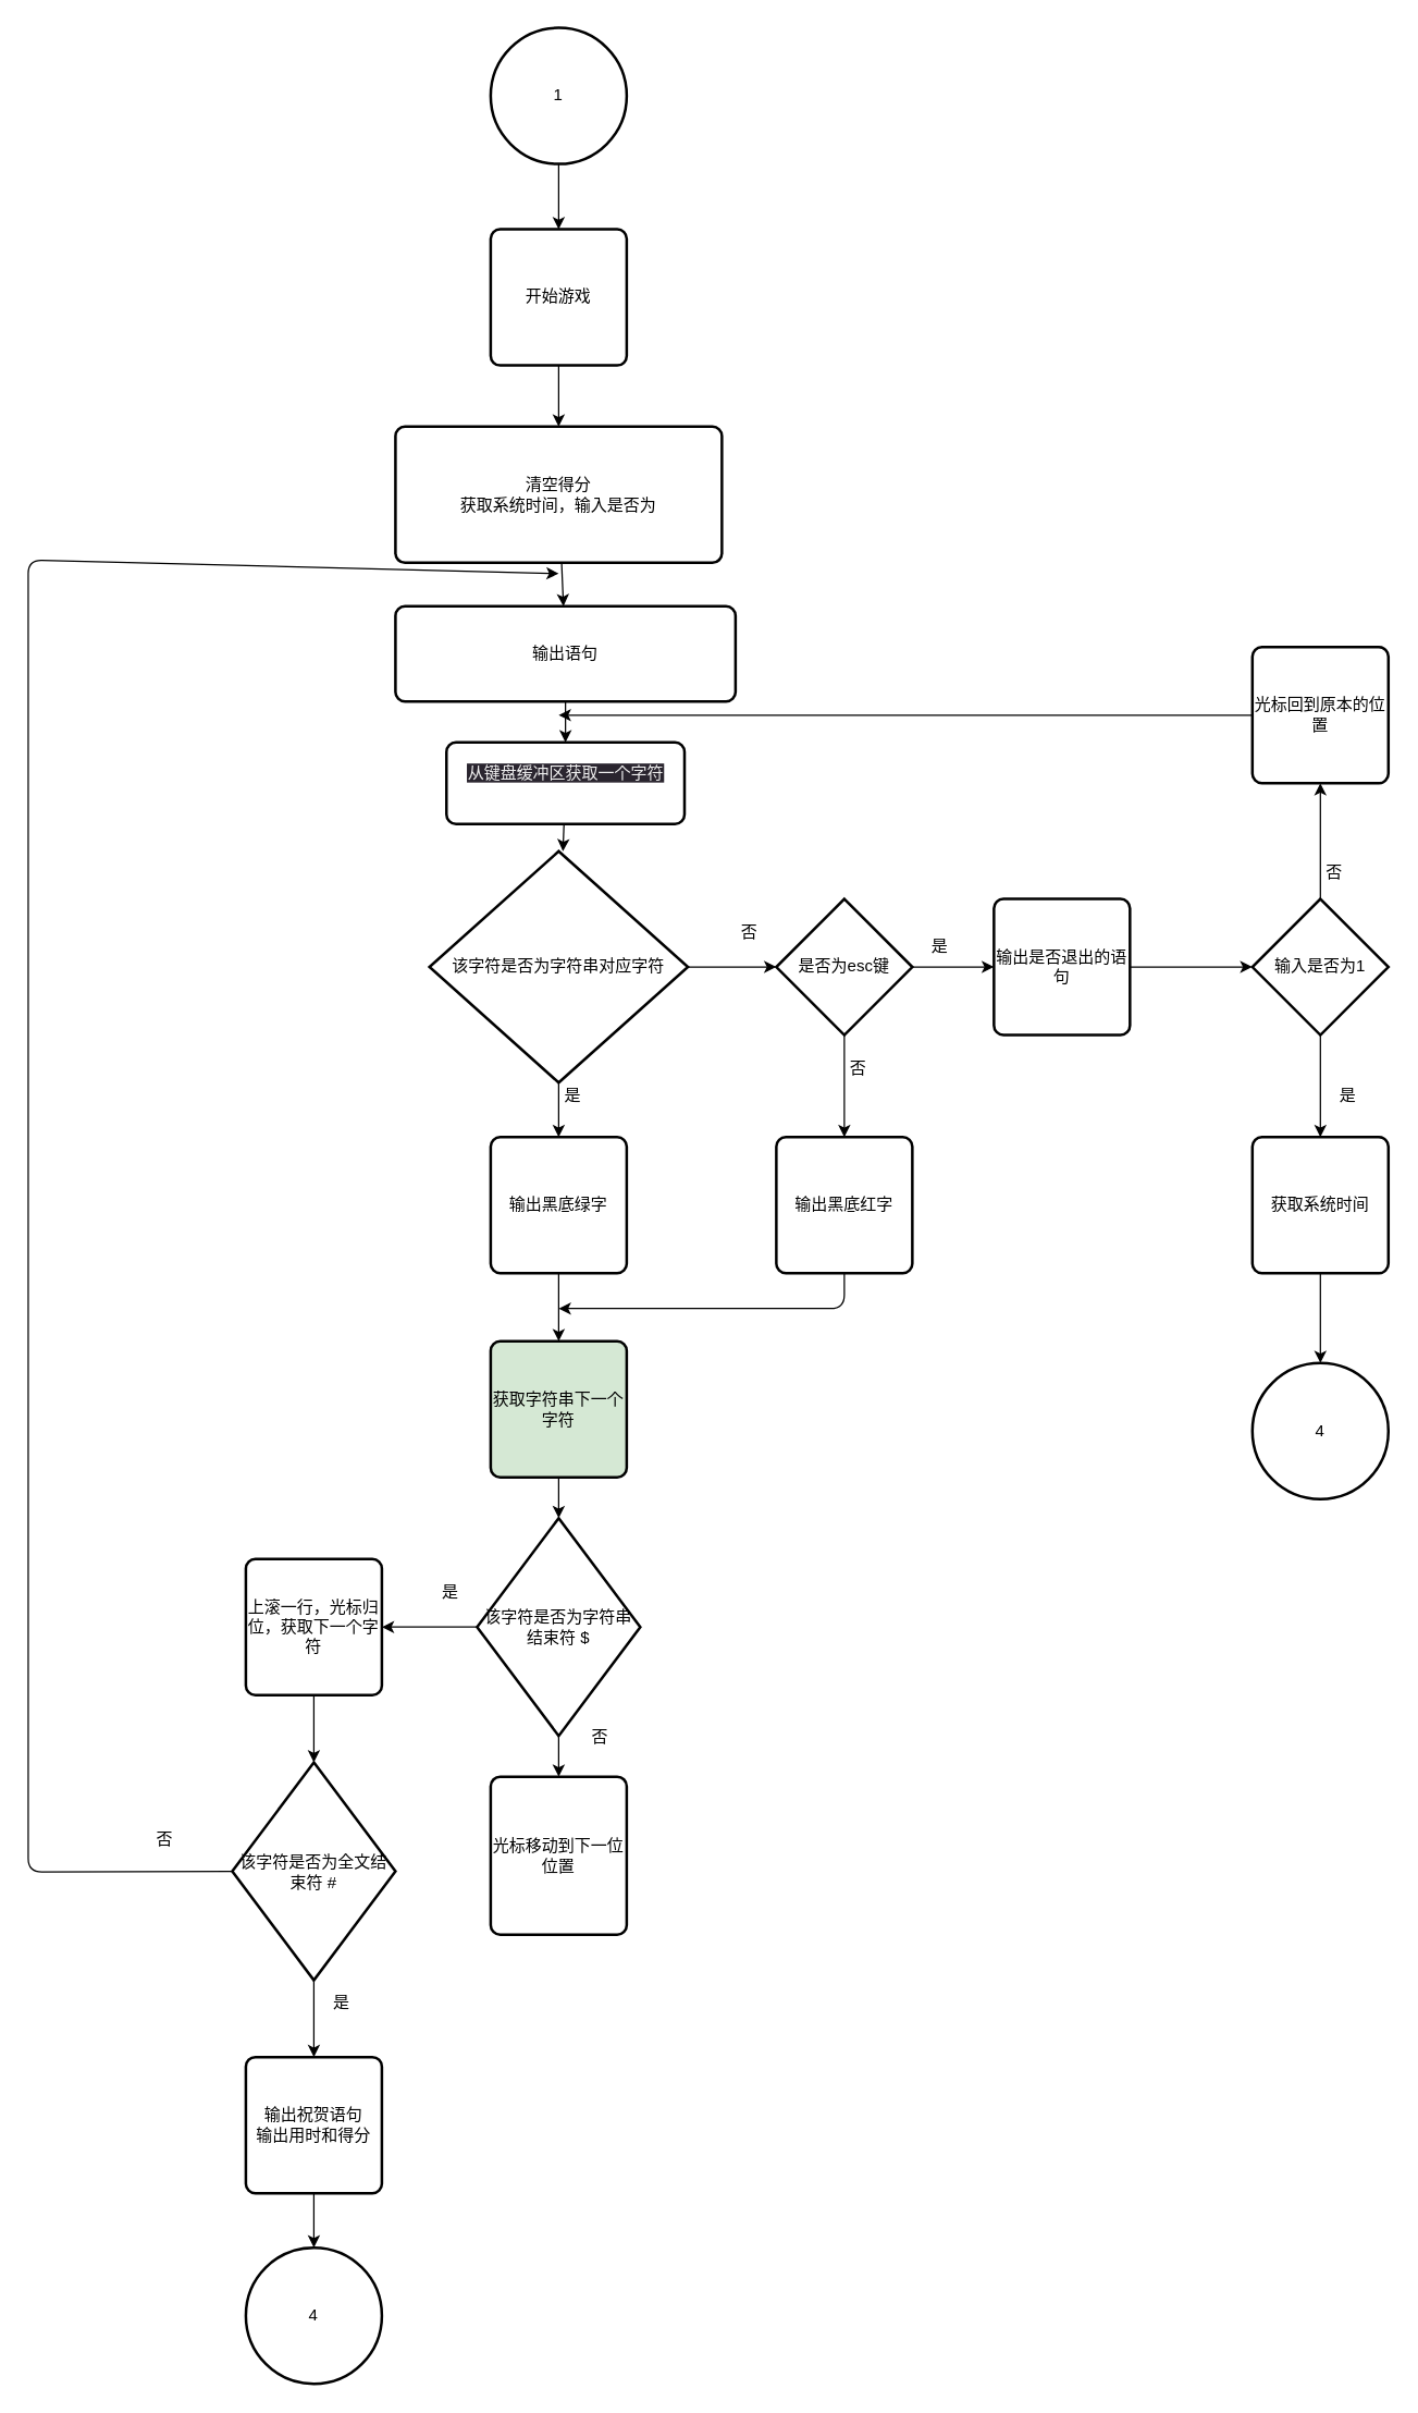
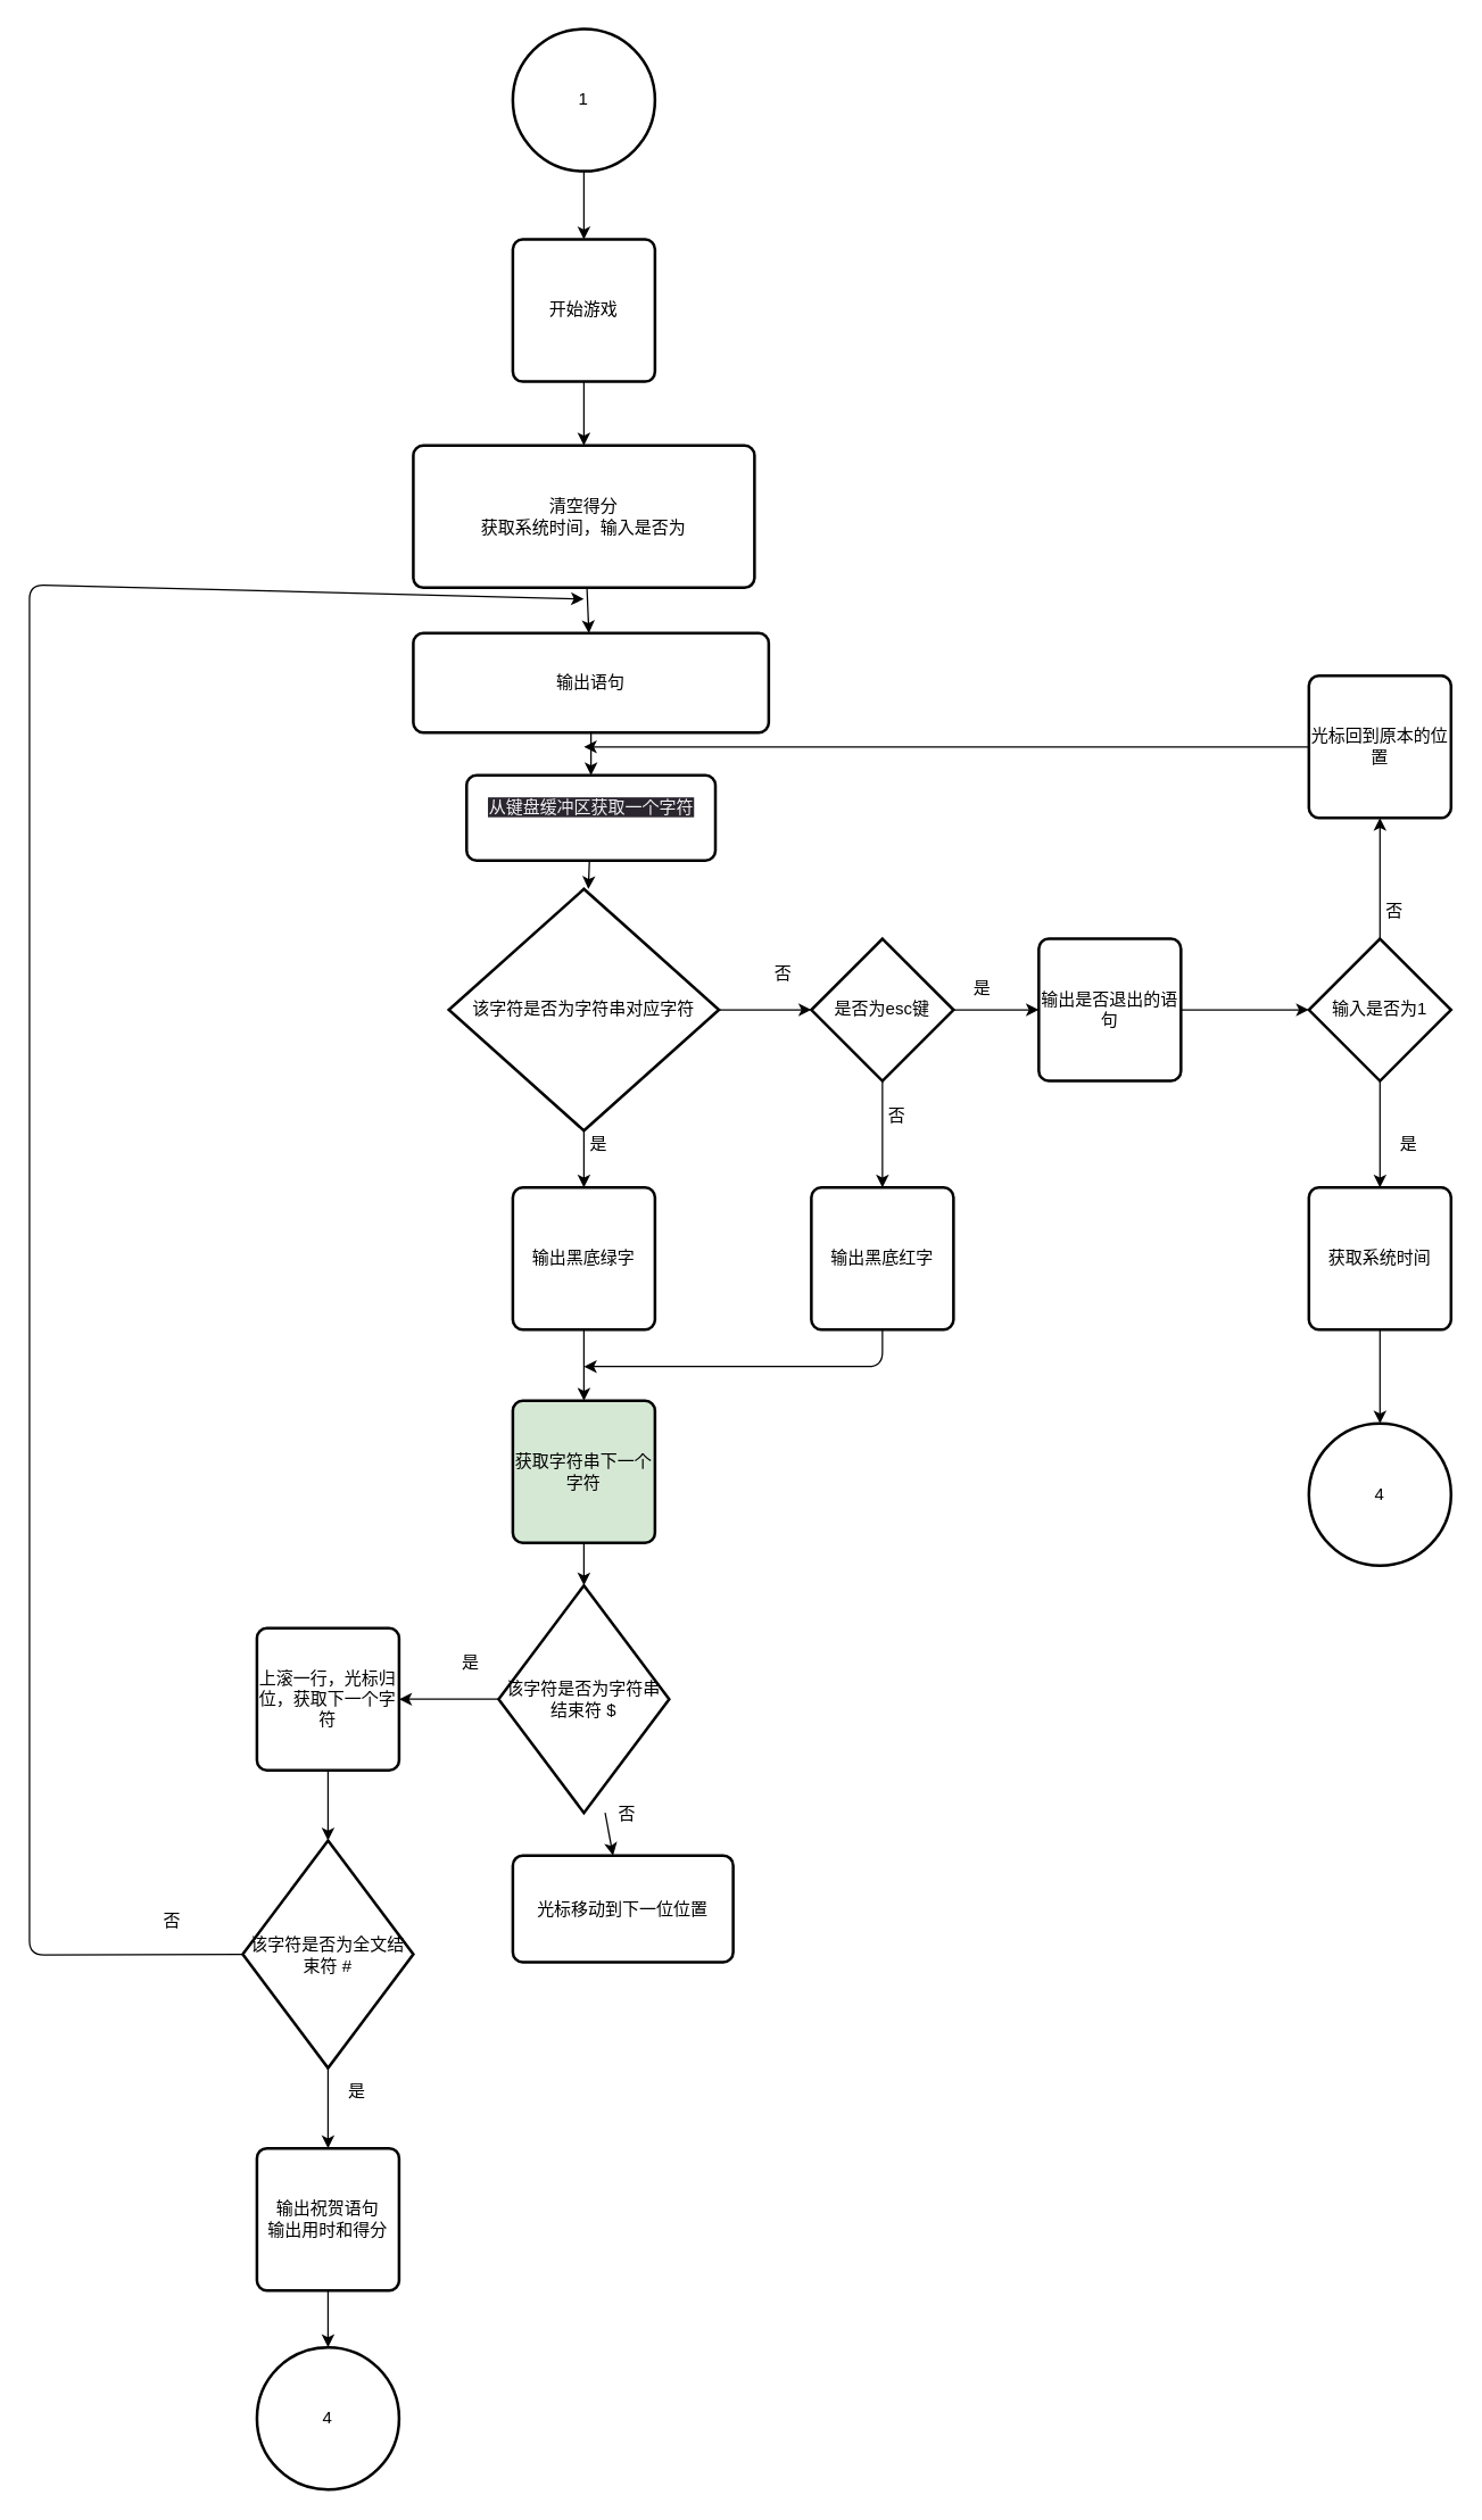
  <mxCell id="0" />
  <mxCell id="1" parent="0" />
  <mxCell id="2" style="edgeStyle=none;html=1;" edge="1" parent="1" source="3" target="5"><mxGeometry relative="1" as="geometry"><mxPoint x="410" y="323" as="targetPoint" /></mxGeometry></mxCell>
  <mxCell id="3" value="开始游戏" style="rounded=1;whiteSpace=wrap;html=1;absoluteArcSize=1;arcSize=14;strokeWidth=2;" vertex="1" parent="1"><mxGeometry x="360" y="168" width="100" height="100" as="geometry" /></mxCell>
  <mxCell id="4" style="edgeStyle=none;html=1;" edge="1" parent="1" source="5" target="40"><mxGeometry relative="1" as="geometry"><mxPoint x="410" y="445" as="targetPoint" /></mxGeometry></mxCell>
  <mxCell id="5" value="清空得分&lt;br&gt;获取系统时间，输入是否为" style="rounded=1;whiteSpace=wrap;html=1;absoluteArcSize=1;arcSize=14;strokeWidth=2;" vertex="1" parent="1"><mxGeometry x="290" y="313" width="240" height="100" as="geometry" /></mxCell>
  <mxCell id="6" style="edgeStyle=none;html=1;" edge="1" parent="1" source="8" target="10"><mxGeometry relative="1" as="geometry"><mxPoint x="410" y="855" as="targetPoint" /></mxGeometry></mxCell>
  <mxCell id="7" style="edgeStyle=none;html=1;" edge="1" parent="1" source="8" target="15"><mxGeometry relative="1" as="geometry"><mxPoint x="600" y="710" as="targetPoint" /></mxGeometry></mxCell>
  <mxCell id="8" value="该字符是否为字符串对应字符" style="strokeWidth=2;html=1;shape=mxgraph.flowchart.decision;whiteSpace=wrap;" vertex="1" parent="1"><mxGeometry x="315" y="625" width="190" height="170" as="geometry" /></mxCell>
  <mxCell id="9" style="edgeStyle=none;html=1;" edge="1" parent="1" source="10" target="32"><mxGeometry relative="1" as="geometry"><mxPoint x="410" y="995" as="targetPoint" /></mxGeometry></mxCell>
  <mxCell id="10" value="输出黑底绿字" style="rounded=1;whiteSpace=wrap;html=1;absoluteArcSize=1;arcSize=14;strokeWidth=2;" vertex="1" parent="1"><mxGeometry x="360" y="835" width="100" height="100" as="geometry" /></mxCell>
  <mxCell id="11" value="是" style="text;html=1;align=center;verticalAlign=middle;resizable=0;points=[];autosize=1;strokeColor=none;fillColor=none;" vertex="1" parent="1"><mxGeometry x="400" y="790" width="40" height="30" as="geometry" /></mxCell>
  <mxCell id="12" value="否" style="text;html=1;align=center;verticalAlign=middle;resizable=0;points=[];autosize=1;strokeColor=none;fillColor=none;" vertex="1" parent="1"><mxGeometry x="530" y="670" width="40" height="30" as="geometry" /></mxCell>
  <mxCell id="13" style="edgeStyle=none;html=1;" edge="1" parent="1" source="15" target="17"><mxGeometry relative="1" as="geometry"><mxPoint x="720" y="710" as="targetPoint" /></mxGeometry></mxCell>
  <mxCell id="14" style="edgeStyle=none;html=1;" edge="1" parent="1" source="15" target="24"><mxGeometry relative="1" as="geometry"><mxPoint x="620" y="835" as="targetPoint" /></mxGeometry></mxCell>
  <mxCell id="15" value="是否为esc键" style="strokeWidth=2;html=1;shape=mxgraph.flowchart.decision;whiteSpace=wrap;" vertex="1" parent="1"><mxGeometry x="570" y="660" width="100" height="100" as="geometry" /></mxCell>
  <mxCell id="16" style="edgeStyle=none;html=1;" edge="1" parent="1" source="17" target="21"><mxGeometry relative="1" as="geometry"><mxPoint x="780" y="795" as="targetPoint" /></mxGeometry></mxCell>
  <mxCell id="17" value="输出是否退出的语句" style="rounded=1;whiteSpace=wrap;html=1;absoluteArcSize=1;arcSize=14;strokeWidth=2;" vertex="1" parent="1"><mxGeometry x="730" y="660" width="100" height="100" as="geometry" /></mxCell>
  <mxCell id="18" value="是" style="text;html=1;align=center;verticalAlign=middle;resizable=0;points=[];autosize=1;strokeColor=none;fillColor=none;" vertex="1" parent="1"><mxGeometry x="670" y="680" width="40" height="30" as="geometry" /></mxCell>
  <mxCell id="19" style="edgeStyle=none;html=1;" edge="1" parent="1" source="21" target="27"><mxGeometry relative="1" as="geometry"><mxPoint x="970" y="835" as="targetPoint" /></mxGeometry></mxCell>
  <mxCell id="20" style="edgeStyle=none;html=1;" edge="1" parent="1" source="21" target="30"><mxGeometry relative="1" as="geometry"><mxPoint x="970" y="585" as="targetPoint" /></mxGeometry></mxCell>
  <mxCell id="21" value="输入是否为1" style="strokeWidth=2;html=1;shape=mxgraph.flowchart.decision;whiteSpace=wrap;" vertex="1" parent="1"><mxGeometry x="920" y="660" width="100" height="100" as="geometry" /></mxCell>
  <mxCell id="22" value="否" style="text;html=1;align=center;verticalAlign=middle;resizable=0;points=[];autosize=1;strokeColor=none;fillColor=none;" vertex="1" parent="1"><mxGeometry x="610" y="770" width="40" height="30" as="geometry" /></mxCell>
  <mxCell id="23" style="edgeStyle=none;html=1;" edge="1" parent="1" source="24"><mxGeometry relative="1" as="geometry"><mxPoint x="410" y="961" as="targetPoint" /><Array as="points"><mxPoint x="620" y="961" /></Array></mxGeometry></mxCell>
  <mxCell id="24" value="输出黑底红字" style="rounded=1;whiteSpace=wrap;html=1;absoluteArcSize=1;arcSize=14;strokeWidth=2;" vertex="1" parent="1"><mxGeometry x="570" y="835" width="100" height="100" as="geometry" /></mxCell>
  <mxCell id="25" value="是" style="text;html=1;align=center;verticalAlign=middle;resizable=0;points=[];autosize=1;strokeColor=none;fillColor=none;" vertex="1" parent="1"><mxGeometry x="970" y="790" width="40" height="30" as="geometry" /></mxCell>
  <mxCell id="26" style="edgeStyle=none;html=1;" edge="1" parent="1" source="27" target="51"><mxGeometry relative="1" as="geometry"><mxPoint x="970" y="1011" as="targetPoint" /></mxGeometry></mxCell>
  <mxCell id="27" value="获取系统时间" style="rounded=1;whiteSpace=wrap;html=1;absoluteArcSize=1;arcSize=14;strokeWidth=2;" vertex="1" parent="1"><mxGeometry x="920" y="835" width="100" height="100" as="geometry" /></mxCell>
  <mxCell id="28" style="edgeStyle=none;html=1;startArrow=none;" edge="1" parent="1" source="42"><mxGeometry relative="1" as="geometry"><mxPoint x="410" y="585" as="targetPoint" /></mxGeometry></mxCell>
  <mxCell id="29" style="edgeStyle=none;html=1;" edge="1" parent="1" source="30"><mxGeometry relative="1" as="geometry"><mxPoint x="410" y="525" as="targetPoint" /></mxGeometry></mxCell>
  <mxCell id="30" value="光标回到原本的位置" style="rounded=1;whiteSpace=wrap;html=1;absoluteArcSize=1;arcSize=14;strokeWidth=2;" vertex="1" parent="1"><mxGeometry x="920" y="475" width="100" height="100" as="geometry" /></mxCell>
  <mxCell id="31" style="edgeStyle=none;html=1;" edge="1" parent="1" source="32" target="35"><mxGeometry relative="1" as="geometry"><mxPoint x="410" y="1135" as="targetPoint" /></mxGeometry></mxCell>
  <mxCell id="32" value="获取字符串下一个字符" style="rounded=1;whiteSpace=wrap;html=1;absoluteArcSize=1;arcSize=14;strokeWidth=2;fillColor=#d5e8d4;" vertex="1" parent="1"><mxGeometry x="360" y="985" width="100" height="100" as="geometry" /></mxCell>
  <mxCell id="33" style="edgeStyle=none;html=1;" edge="1" parent="1" source="35" target="38"><mxGeometry relative="1" as="geometry"><mxPoint x="410" y="1295" as="targetPoint" /></mxGeometry></mxCell>
  <mxCell id="34" style="edgeStyle=none;html=1;" edge="1" parent="1" source="35" target="52"><mxGeometry relative="1" as="geometry"><mxPoint x="410" y="1311" as="targetPoint" /></mxGeometry></mxCell>
  <mxCell id="35" value="该字符是否为字符串结束符 $" style="strokeWidth=2;html=1;shape=mxgraph.flowchart.decision;whiteSpace=wrap;" vertex="1" parent="1"><mxGeometry x="350" y="1115" width="120" height="160" as="geometry" /></mxCell>
  <mxCell id="36" value="是" style="text;html=1;align=center;verticalAlign=middle;resizable=0;points=[];autosize=1;strokeColor=none;fillColor=none;" vertex="1" parent="1"><mxGeometry x="310" y="1155" width="40" height="30" as="geometry" /></mxCell>
  <mxCell id="37" style="edgeStyle=none;html=1;entryX=0.5;entryY=0;entryDx=0;entryDy=0;entryPerimeter=0;" edge="1" parent="1" source="38" target="46"><mxGeometry relative="1" as="geometry" /></mxCell>
  <mxCell id="38" value="上滚一行，光标归位，获取下一个字符" style="rounded=1;whiteSpace=wrap;html=1;absoluteArcSize=1;arcSize=14;strokeWidth=2;" vertex="1" parent="1"><mxGeometry x="180" y="1145" width="100" height="100" as="geometry" /></mxCell>
  <mxCell id="39" style="edgeStyle=none;html=1;" edge="1" parent="1" source="40" target="42"><mxGeometry relative="1" as="geometry"><mxPoint x="415" y="545" as="targetPoint" /></mxGeometry></mxCell>
  <mxCell id="40" value="输出语句" style="rounded=1;whiteSpace=wrap;html=1;absoluteArcSize=1;arcSize=14;strokeWidth=2;" vertex="1" parent="1"><mxGeometry x="290" y="445" width="250" height="70" as="geometry" /></mxCell>
  <mxCell id="41" value="" style="edgeStyle=none;html=1;" edge="1" parent="1" source="42" target="8"><mxGeometry relative="1" as="geometry" /></mxCell>
  <mxCell id="42" value="&#10;&lt;span style=&quot;color: rgb(240, 240, 240); font-family: Helvetica; font-size: 12px; font-style: normal; font-variant-ligatures: normal; font-variant-caps: normal; font-weight: 400; letter-spacing: normal; orphans: 2; text-align: center; text-indent: 0px; text-transform: none; widows: 2; word-spacing: 0px; -webkit-text-stroke-width: 0px; background-color: rgb(42, 37, 47); text-decoration-thickness: initial; text-decoration-style: initial; text-decoration-color: initial; float: none; display: inline !important;&quot;&gt;从键盘缓冲区获取一个字符&lt;/span&gt;&#10;&#10;" style="rounded=1;whiteSpace=wrap;html=1;absoluteArcSize=1;arcSize=14;strokeWidth=2;" vertex="1" parent="1"><mxGeometry x="327.5" y="545" width="175" height="60" as="geometry" /></mxCell>
  <mxCell id="43" value="否" style="text;html=1;align=center;verticalAlign=middle;resizable=0;points=[];autosize=1;strokeColor=none;fillColor=none;" vertex="1" parent="1"><mxGeometry x="420" y="1261" width="40" height="30" as="geometry" /></mxCell>
  <mxCell id="44" style="edgeStyle=none;html=1;entryX=0.5;entryY=0;entryDx=0;entryDy=0;" edge="1" parent="1" source="46" target="48"><mxGeometry relative="1" as="geometry" /></mxCell>
  <mxCell id="45" style="edgeStyle=none;html=1;exitX=0;exitY=0.5;exitDx=0;exitDy=0;exitPerimeter=0;" edge="1" parent="1" source="46"><mxGeometry relative="1" as="geometry"><mxPoint x="410" y="421" as="targetPoint" /><Array as="points"><mxPoint x="20" y="1375" /><mxPoint x="20" y="411" /></Array></mxGeometry></mxCell>
  <mxCell id="46" value="该字符是否为全文结束符 #" style="strokeWidth=2;html=1;shape=mxgraph.flowchart.decision;whiteSpace=wrap;" vertex="1" parent="1"><mxGeometry x="170" y="1294.5" width="120" height="160" as="geometry" /></mxCell>
  <mxCell id="47" style="edgeStyle=none;html=1;" edge="1" parent="1" source="48" target="54"><mxGeometry relative="1" as="geometry"><mxPoint x="230" y="1671" as="targetPoint" /></mxGeometry></mxCell>
  <mxCell id="48" value="输出祝贺语句&lt;br&gt;输出用时和得分" style="rounded=1;whiteSpace=wrap;html=1;absoluteArcSize=1;arcSize=14;strokeWidth=2;" vertex="1" parent="1"><mxGeometry x="180" y="1511" width="100" height="100" as="geometry" /></mxCell>
  <mxCell id="49" style="edgeStyle=none;html=1;entryX=0.5;entryY=0;entryDx=0;entryDy=0;" edge="1" parent="1" source="50" target="3"><mxGeometry relative="1" as="geometry" /></mxCell>
  <mxCell id="50" value="1" style="strokeWidth=2;html=1;shape=mxgraph.flowchart.start_2;whiteSpace=wrap;" vertex="1" parent="1"><mxGeometry x="360" y="20" width="100" height="100" as="geometry" /></mxCell>
  <mxCell id="51" value="4" style="strokeWidth=2;html=1;shape=mxgraph.flowchart.start_2;whiteSpace=wrap;" vertex="1" parent="1"><mxGeometry x="920" y="1001" width="100" height="100" as="geometry" /></mxCell>
- <mxCell id="52" value="光标移动到下一位位置" style="rounded=1;whiteSpace=wrap;html=1;absoluteArcSize=1;arcSize=14;strokeWidth=2;" vertex="1" parent="1"><mxGeometry x="360" y="1305" width="100" height="116" as="geometry" /></mxCell>
+ <mxCell id="52" value="光标移动到下一位位置" style="rounded=1;whiteSpace=wrap;html=1;absoluteArcSize=1;arcSize=14;strokeWidth=2;" vertex="1" parent="1"><mxGeometry x="360" y="1305" width="155" height="75" as="geometry" /></mxCell>
  <mxCell id="53" value="是" style="text;html=1;align=center;verticalAlign=middle;resizable=0;points=[];autosize=1;strokeColor=none;fillColor=none;" vertex="1" parent="1"><mxGeometry x="230" y="1456" width="40" height="30" as="geometry" /></mxCell>
  <mxCell id="54" value="4" style="strokeWidth=2;html=1;shape=mxgraph.flowchart.start_2;whiteSpace=wrap;" vertex="1" parent="1"><mxGeometry x="180" y="1651" width="100" height="100" as="geometry" /></mxCell>
  <mxCell id="55" value="否" style="text;html=1;align=center;verticalAlign=middle;resizable=0;points=[];autosize=1;strokeColor=none;fillColor=none;" vertex="1" parent="1"><mxGeometry x="100" y="1336" width="40" height="30" as="geometry" /></mxCell>
  <mxCell id="56" value="否" style="text;html=1;align=center;verticalAlign=middle;resizable=0;points=[];autosize=1;strokeColor=none;fillColor=none;" vertex="1" parent="1"><mxGeometry x="960" y="626" width="40" height="30" as="geometry" /></mxCell>
